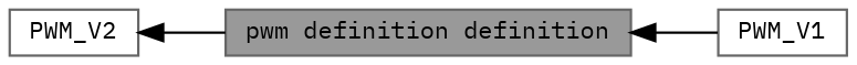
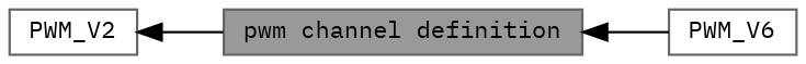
  digraph {
    fontname="IBM Plex Mono"
    rankdir=LR
    node [color=grey40 fillcolor=white fontname="IBM Plex Mono" fontsize=10 shape=box style=filled]
    edge [dir=back fontname="IBM Plex Mono" fontsize=10 labelfontname=Helvetica labelfontsize=10 shape=plaintext style=solid]
-   n1 [color=gray40 fillcolor=grey60 fontcolor=black height=0.2 label="pwm definition definition" width=0.4]
-   n2 [height=0.2 label=PWM_V1 width=0.4]
+   n1 [color=gray40 fillcolor=grey60 fontcolor=black height=0.2 label="pwm channel definition" width=0.4]
+   n2 [height=0.2 label=PWM_V6 width=0.4]
    n3 [height=0.2 label=PWM_V2 width=0.4]
    n1 -> n2
    n3 -> n1
  }
